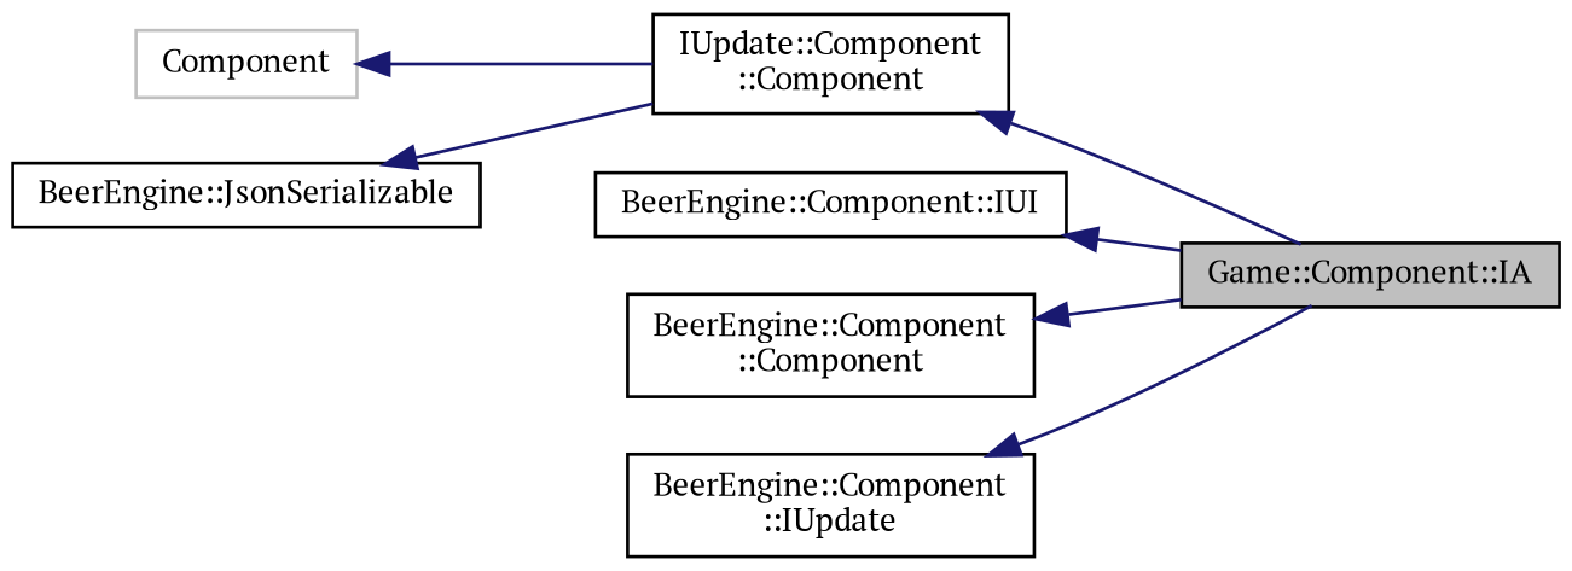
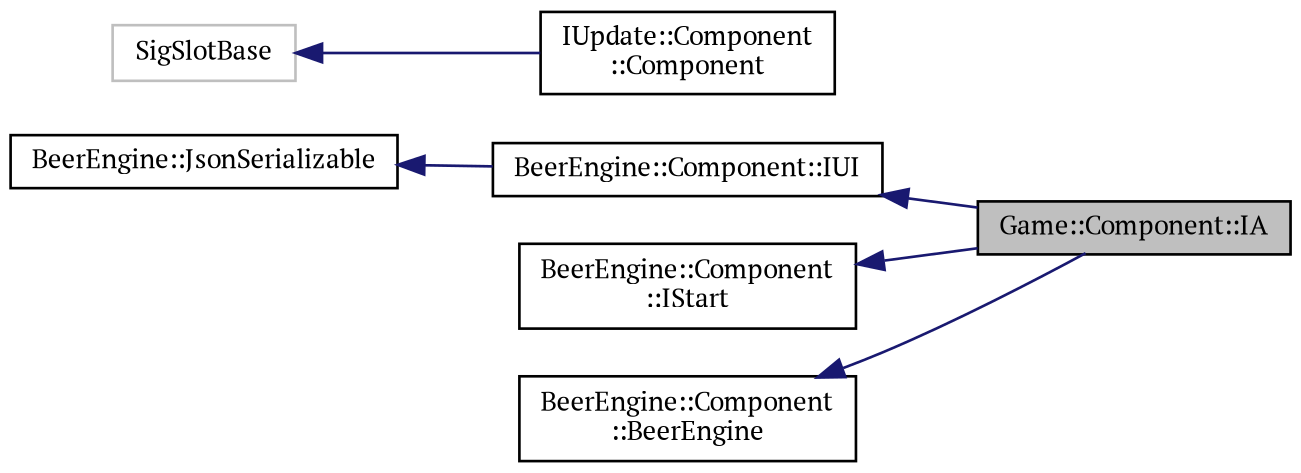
  digraph {
    fontname="PT Serif"
    rankdir=LR
    node [color=black fillcolor=white fontname="PT Serif" fontsize=10 shape=record style=filled]
    edge [color=midnightblue dir=back fontname="PT Serif" fontsize=10 labelfontname=Helvetica labelfontsize=10 style=solid]
    n1 [fillcolor=grey75 fontcolor=black height=0.2 label="Game::Component::IA" width=0.4]
    n2 [height=0.2 label="IUpdate::Component\l::Component" width=0.4]
    n3 [height=0.2 label="BeerEngine::JsonSerializable" width=0.4]
-   n4 [color=grey75 height=0.2 label=Component width=0.4]
-   n5 [height=0.2 label="BeerEngine::Component\l::Component" width=0.4]
-   n6 [height=0.2 label="BeerEngine::Component\l::IUpdate" width=0.4]
+   n4 [color=grey75 height=0.2 label=SigSlotBase width=0.4]
+   n5 [height=0.2 label="BeerEngine::Component\l::IStart" width=0.4]
+   n6 [height=0.2 label="BeerEngine::Component\l::BeerEngine" width=0.4]
    n7 [height=0.2 label="BeerEngine::Component::IUI" width=0.4]
-   n2 -> n1
-   n3 -> n2
+   n3 -> n7
    n4 -> n2
    n5 -> n1
    n6 -> n1
    n7 -> n1
  }
